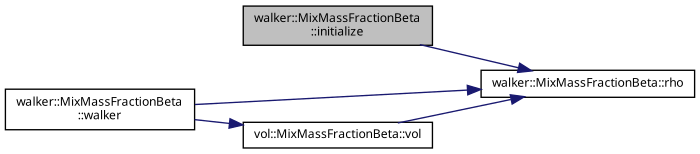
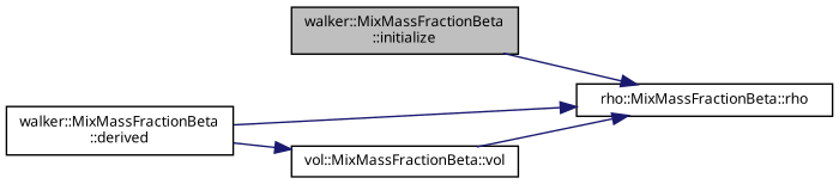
  digraph {
    rankdir=LR
    node [color=black fontname="sans-serif" fontsize=9 shape=record]
    edge [color=midnightblue fontname="sans-serif" fontsize=9 labelfontname="sans-serif" labelfontsize=9 style=solid]
    n1 [fillcolor=grey75 fontcolor=black height=0.2 label="walker::MixMassFractionBeta\l::initialize" style=filled width=0.4]
-   n2 [height=0.2 label="walker::MixMassFractionBeta::rho" width=0.4]
-   n3 [height=0.2 label="walker::MixMassFractionBeta\l::walker" width=0.4]
+   n2 [height=0.2 label="rho::MixMassFractionBeta::rho" width=0.4]
+   n3 [height=0.2 label="walker::MixMassFractionBeta\l::derived" width=0.4]
    n4 [height=0.2 label="vol::MixMassFractionBeta::vol" width=0.4]
    n1 -> n2
    n3 -> n2
    n3 -> n4
    n4 -> n2
  }
